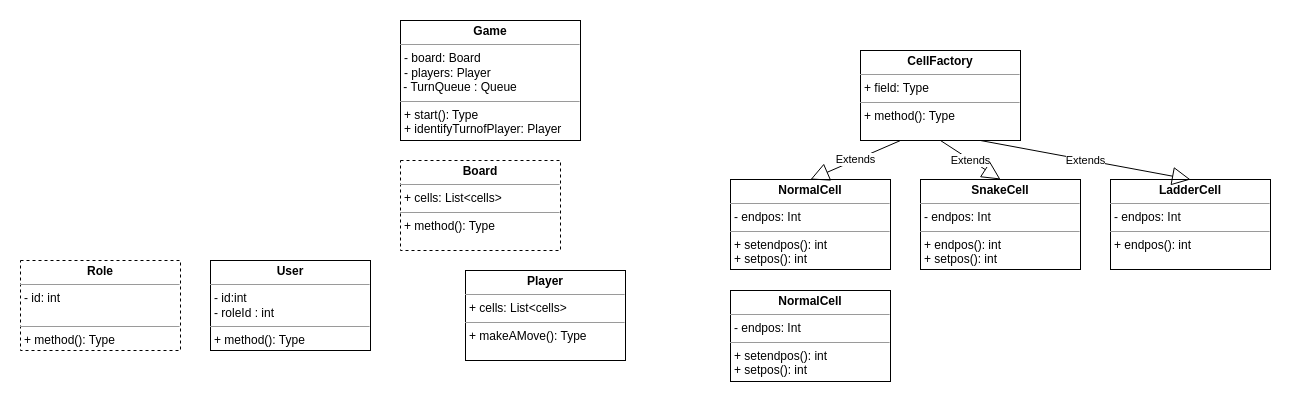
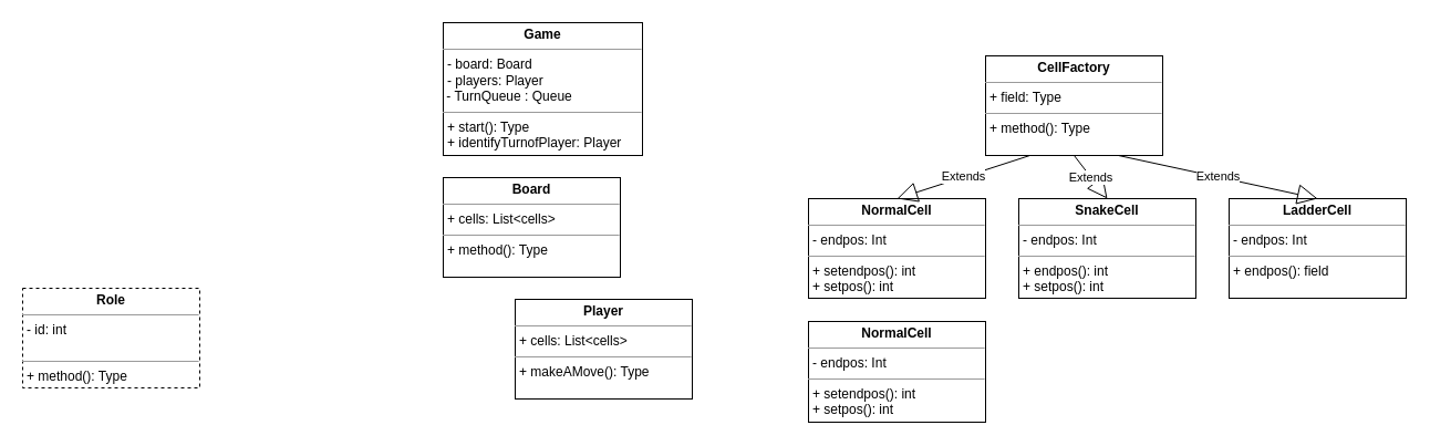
  <mxCell id="0" />
  <mxCell id="1" parent="0" />
- <mxCell id="2" value="&lt;p style=&quot;margin: 0px ; margin-top: 4px ; text-align: center&quot;&gt;&lt;b&gt;CellFactory&lt;/b&gt;&lt;/p&gt;&lt;hr size=&quot;1&quot;&gt;&lt;p style=&quot;margin: 0px ; margin-left: 4px&quot;&gt;+ field: Type&lt;/p&gt;&lt;hr size=&quot;1&quot;&gt;&lt;p style=&quot;margin: 0px ; margin-left: 4px&quot;&gt;+ method(): Type&lt;/p&gt;" style="verticalAlign=top;align=left;overflow=fill;fontSize=12;fontFamily=Helvetica;html=1;hachureGap=4;pointerEvents=0;" vertex="1" parent="1"><mxGeometry x="860" y="50" width="160" height="90" as="geometry" /></mxCell>
+ <mxCell id="2" value="&lt;p style=&quot;margin: 0px ; margin-top: 4px ; text-align: center&quot;&gt;&lt;b&gt;CellFactory&lt;/b&gt;&lt;/p&gt;&lt;hr size=&quot;1&quot;&gt;&lt;p style=&quot;margin: 0px ; margin-left: 4px&quot;&gt;+ field: Type&lt;/p&gt;&lt;hr size=&quot;1&quot;&gt;&lt;p style=&quot;margin: 0px ; margin-left: 4px&quot;&gt;+ method(): Type&lt;/p&gt;" style="verticalAlign=top;align=left;overflow=fill;fontSize=12;fontFamily=Helvetica;html=1;hachureGap=4;pointerEvents=0;" vertex="1" parent="1"><mxGeometry x="890" y="50" width="160" height="90" as="geometry" /></mxCell>
  <mxCell id="3" value="&lt;p style=&quot;margin: 0px ; margin-top: 4px ; text-align: center&quot;&gt;&lt;b&gt;NormalCell&lt;/b&gt;&lt;/p&gt;&lt;hr size=&quot;1&quot;&gt;&lt;p style=&quot;margin: 0px ; margin-left: 4px&quot;&gt;- endpos: Int&lt;/p&gt;&lt;hr size=&quot;1&quot;&gt;&lt;p style=&quot;margin: 0px ; margin-left: 4px&quot;&gt;+ setendpos(): int&lt;/p&gt;&lt;p style=&quot;margin: 0px ; margin-left: 4px&quot;&gt;+ setpos(): int&lt;/p&gt;" style="verticalAlign=top;align=left;overflow=fill;fontSize=12;fontFamily=Helvetica;html=1;hachureGap=4;pointerEvents=0;" vertex="1" parent="1"><mxGeometry x="730" y="179" width="160" height="90" as="geometry" /></mxCell>
  <mxCell id="4" value="&lt;p style=&quot;margin: 0px ; margin-top: 4px ; text-align: center&quot;&gt;&lt;b&gt;SnakeCell&lt;/b&gt;&lt;/p&gt;&lt;hr size=&quot;1&quot;&gt;&lt;p style=&quot;margin: 0px ; margin-left: 4px&quot;&gt;- endpos: Int&lt;/p&gt;&lt;hr size=&quot;1&quot;&gt;&lt;p style=&quot;margin: 0px ; margin-left: 4px&quot;&gt;+ endpos(): int&lt;/p&gt;&lt;p style=&quot;margin: 0px ; margin-left: 4px&quot;&gt;+ setpos(): int&lt;br&gt;&lt;/p&gt;" style="verticalAlign=top;align=left;overflow=fill;fontSize=12;fontFamily=Helvetica;html=1;hachureGap=4;pointerEvents=0;" vertex="1" parent="1"><mxGeometry x="920" y="179" width="160" height="90" as="geometry" /></mxCell>
- <mxCell id="5" value="&lt;p style=&quot;margin: 0px ; margin-top: 4px ; text-align: center&quot;&gt;&lt;b&gt;LadderCell&lt;/b&gt;&lt;/p&gt;&lt;hr size=&quot;1&quot;&gt;&lt;p style=&quot;margin: 0px ; margin-left: 4px&quot;&gt;- endpos: Int&lt;/p&gt;&lt;hr size=&quot;1&quot;&gt;&lt;p style=&quot;margin: 0px ; margin-left: 4px&quot;&gt;+ endpos(): int&lt;/p&gt;" style="verticalAlign=top;align=left;overflow=fill;fontSize=12;fontFamily=Helvetica;html=1;hachureGap=4;pointerEvents=0;" vertex="1" parent="1"><mxGeometry x="1110" y="179" width="160" height="90" as="geometry" /></mxCell>
+ <mxCell id="5" value="&lt;p style=&quot;margin: 0px ; margin-top: 4px ; text-align: center&quot;&gt;&lt;b&gt;LadderCell&lt;/b&gt;&lt;/p&gt;&lt;hr size=&quot;1&quot;&gt;&lt;p style=&quot;margin: 0px ; margin-left: 4px&quot;&gt;- endpos: Int&lt;/p&gt;&lt;hr size=&quot;1&quot;&gt;&lt;p style=&quot;margin: 0px ; margin-left: 4px&quot;&gt;+ endpos(): field&lt;/p&gt;" style="verticalAlign=top;align=left;overflow=fill;fontSize=12;fontFamily=Helvetica;html=1;hachureGap=4;pointerEvents=0;" vertex="1" parent="1"><mxGeometry x="1110" y="179" width="160" height="90" as="geometry" /></mxCell>
  <mxCell id="6" value="Extends" style="endArrow=block;endSize=16;endFill=0;html=1;sourcePerimeterSpacing=8;targetPerimeterSpacing=8;exitX=0.25;exitY=1;exitDx=0;exitDy=0;entryX=0.5;entryY=0;entryDx=0;entryDy=0;" edge="1" parent="1" source="2" target="3"><mxGeometry width="160" relative="1" as="geometry"><mxPoint x="650" as="sourcePoint" y="220" /><mxPoint x="820" y="180" as="targetPoint" /></mxGeometry></mxCell>
  <mxCell id="7" value="Extends" style="endArrow=block;endSize=16;endFill=0;html=1;sourcePerimeterSpacing=8;targetPerimeterSpacing=8;exitX=0.5;exitY=1;exitDx=0;exitDy=0;entryX=0.5;entryY=0;entryDx=0;entryDy=0;" edge="1" parent="1" source="2" target="4"><mxGeometry width="160" relative="1" as="geometry"><mxPoint x="940" y="150" as="sourcePoint" /><mxPoint x="820" y="230" as="targetPoint" /></mxGeometry></mxCell>
  <mxCell id="8" value="Extends" style="endArrow=block;endSize=16;endFill=0;html=1;sourcePerimeterSpacing=8;targetPerimeterSpacing=8;exitX=0.75;exitY=1;exitDx=0;exitDy=0;entryX=0.5;entryY=0;entryDx=0;entryDy=0;" edge="1" parent="1" source="2" target="5"><mxGeometry width="160" relative="1" as="geometry"><mxPoint x="980" y="150" as="sourcePoint" /><mxPoint x="1010" y="189" as="targetPoint" /></mxGeometry></mxCell>
  <mxCell id="9" value="&lt;p style=&quot;margin: 0px ; margin-top: 4px ; text-align: center&quot;&gt;&lt;b&gt;Game&lt;/b&gt;&lt;/p&gt;&lt;hr size=&quot;1&quot;&gt;&lt;p style=&quot;margin: 0px ; margin-left: 4px&quot;&gt;- board: Board&lt;/p&gt;&lt;p style=&quot;margin: 0px ; margin-left: 4px&quot;&gt;- players: Player&lt;/p&gt;&amp;nbsp;- TurnQueue : Queue&lt;br&gt;&lt;hr size=&quot;1&quot;&gt;&lt;p style=&quot;margin: 0px ; margin-left: 4px&quot;&gt;+ start(): Type&lt;/p&gt;&lt;p style=&quot;margin: 0px ; margin-left: 4px&quot;&gt;+ identifyTurnofPlayer: Player&lt;/p&gt;" style="verticalAlign=top;align=left;overflow=fill;fontSize=12;fontFamily=Helvetica;html=1;hachureGap=4;pointerEvents=0;" vertex="1" parent="1"><mxGeometry x="400" y="20" width="180" height="120" as="geometry" /></mxCell>
- <mxCell id="10" value="&lt;p style=&quot;margin: 0px ; margin-top: 4px ; text-align: center&quot;&gt;&lt;b&gt;Board&lt;/b&gt;&lt;/p&gt;&lt;hr size=&quot;1&quot;&gt;&lt;p style=&quot;margin: 0px ; margin-left: 4px&quot;&gt;+ cells: List&amp;lt;cells&amp;gt;&lt;/p&gt;&lt;hr size=&quot;1&quot;&gt;&lt;p style=&quot;margin: 0px ; margin-left: 4px&quot;&gt;+ method(): Type&lt;/p&gt;" style="verticalAlign=top;align=left;overflow=fill;fontSize=12;fontFamily=Helvetica;html=1;hachureGap=4;pointerEvents=0;dashed=1;" vertex="1" parent="1"><mxGeometry x="400" y="160" width="160" height="90" as="geometry" /></mxCell>
+ <mxCell id="10" value="&lt;p style=&quot;margin: 0px ; margin-top: 4px ; text-align: center&quot;&gt;&lt;b&gt;Board&lt;/b&gt;&lt;/p&gt;&lt;hr size=&quot;1&quot;&gt;&lt;p style=&quot;margin: 0px ; margin-left: 4px&quot;&gt;+ cells: List&amp;lt;cells&amp;gt;&lt;/p&gt;&lt;hr size=&quot;1&quot;&gt;&lt;p style=&quot;margin: 0px ; margin-left: 4px&quot;&gt;+ method(): Type&lt;/p&gt;" style="verticalAlign=top;align=left;overflow=fill;fontSize=12;fontFamily=Helvetica;html=1;hachureGap=4;pointerEvents=0;" vertex="1" parent="1"><mxGeometry x="400" y="160" width="160" height="90" as="geometry" /></mxCell>
  <mxCell id="11" value="&lt;p style=&quot;margin: 0px ; margin-top: 4px ; text-align: center&quot;&gt;&lt;b&gt;Player&lt;/b&gt;&lt;/p&gt;&lt;hr size=&quot;1&quot;&gt;&lt;p style=&quot;margin: 0px ; margin-left: 4px&quot;&gt;+ cells: List&amp;lt;cells&amp;gt;&lt;/p&gt;&lt;hr size=&quot;1&quot;&gt;&lt;p style=&quot;margin: 0px ; margin-left: 4px&quot;&gt;+ makeAMove(): Type&lt;/p&gt;" style="verticalAlign=top;align=left;overflow=fill;fontSize=12;fontFamily=Helvetica;html=1;hachureGap=4;pointerEvents=0;" vertex="1" parent="1"><mxGeometry x="465" y="270" width="160" height="90" as="geometry" /></mxCell>
- <mxCell id="12" value="&lt;p style=&quot;margin: 0px ; margin-top: 4px ; text-align: center&quot;&gt;&lt;b&gt;User&lt;/b&gt;&lt;/p&gt;&lt;hr size=&quot;1&quot;&gt;&lt;p style=&quot;margin: 0px ; margin-left: 4px&quot;&gt;- id:int&lt;/p&gt;&lt;p style=&quot;margin: 0px ; margin-left: 4px&quot;&gt;- roleId : int&lt;/p&gt;&lt;hr size=&quot;1&quot;&gt;&lt;p style=&quot;margin: 0px ; margin-left: 4px&quot;&gt;+ method(): Type&lt;/p&gt;" style="verticalAlign=top;align=left;overflow=fill;fontSize=12;fontFamily=Helvetica;html=1;hachureGap=4;pointerEvents=0;" vertex="1" parent="1"><mxGeometry x="210" y="260" width="160" height="90" as="geometry" /></mxCell>
  <mxCell id="13" value="&lt;p style=&quot;margin: 0px ; margin-top: 4px ; text-align: center&quot;&gt;&lt;b&gt;Role&lt;/b&gt;&lt;/p&gt;&lt;hr size=&quot;1&quot;&gt;&lt;p style=&quot;margin: 0px ; margin-left: 4px&quot;&gt;- id: int&lt;/p&gt;&lt;p style=&quot;margin: 0px ; margin-left: 4px&quot;&gt;&lt;br&gt;&lt;/p&gt;&lt;hr size=&quot;1&quot;&gt;&lt;p style=&quot;margin: 0px ; margin-left: 4px&quot;&gt;+ method(): Type&lt;/p&gt;" style="verticalAlign=top;align=left;overflow=fill;fontSize=12;fontFamily=Helvetica;html=1;hachureGap=4;pointerEvents=0;dashed=1;" vertex="1" parent="1"><mxGeometry x="20" y="260" width="160" height="90" as="geometry" /></mxCell>
  <mxCell id="14" value="&lt;p style=&quot;margin: 0px ; margin-top: 4px ; text-align: center&quot;&gt;&lt;b&gt;NormalCell&lt;/b&gt;&lt;/p&gt;&lt;hr size=&quot;1&quot;&gt;&lt;p style=&quot;margin: 0px ; margin-left: 4px&quot;&gt;- endpos: Int&lt;/p&gt;&lt;hr size=&quot;1&quot;&gt;&lt;p style=&quot;margin: 0px ; margin-left: 4px&quot;&gt;+ setendpos(): int&lt;/p&gt;&lt;p style=&quot;margin: 0px ; margin-left: 4px&quot;&gt;+ setpos(): int&lt;/p&gt;" style="verticalAlign=top;align=left;overflow=fill;fontSize=12;fontFamily=Helvetica;html=1;hachureGap=4;pointerEvents=0;" vertex="1" parent="1"><mxGeometry x="730" y="290" width="160" height="91" as="geometry" /></mxCell>
